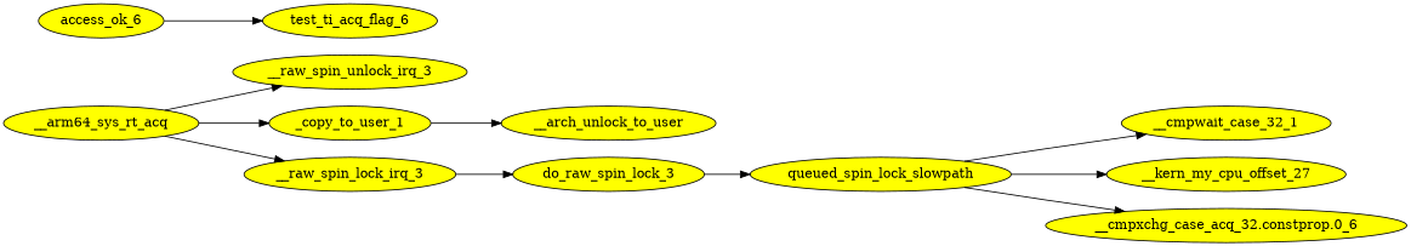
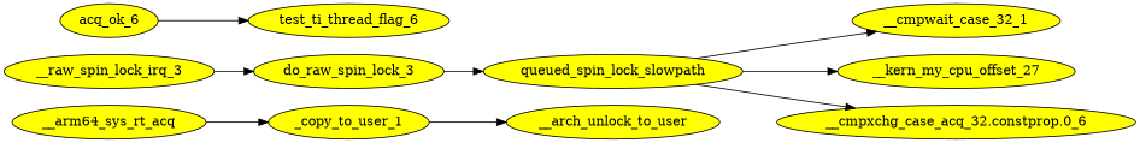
  digraph {
    rankdir=LR
    node [fillcolor=yellow style=filled]
    n1 [label=__arm64_sys_rt_acq]
-   __raw_spin_unlock_irq_3
    _copy_to_user_1
    __raw_spin_lock_irq_3
    n5 [label=__arch_unlock_to_user]
    do_raw_spin_lock_3
-   access_ok_6
-   test_ti_thread_flag_6 [label=test_ti_acq_flag_6]
+   access_ok_6 [label=acq_ok_6]
+   test_ti_thread_flag_6
    queued_spin_lock_slowpath
    __cmpwait_case_32_1
    __kern_my_cpu_offset_27
    "__cmpxchg_case_acq_32.constprop.0_6"
-   n1 -> __raw_spin_unlock_irq_3 [edgeid=1]
    n1 -> _copy_to_user_1 [edgeid=2]
-   n1 -> __raw_spin_lock_irq_3 [edgeid=6]
    _copy_to_user_1 -> n5 [edgeid=5]
    __raw_spin_lock_irq_3 -> do_raw_spin_lock_3 [edgeid=7]
    do_raw_spin_lock_3 -> queued_spin_lock_slowpath [edgeid=8]
    access_ok_6 -> test_ti_thread_flag_6 [edgeid=4]
    queued_spin_lock_slowpath -> __cmpwait_case_32_1 [edgeid=9]
    queued_spin_lock_slowpath -> __kern_my_cpu_offset_27 [edgeid=10]
    queued_spin_lock_slowpath -> "__cmpxchg_case_acq_32.constprop.0_6" [edgeid=11]
  }
